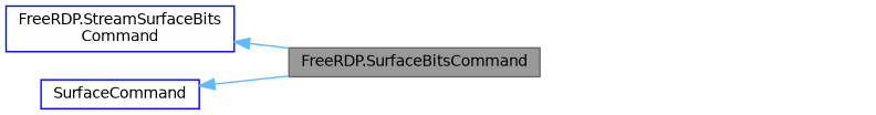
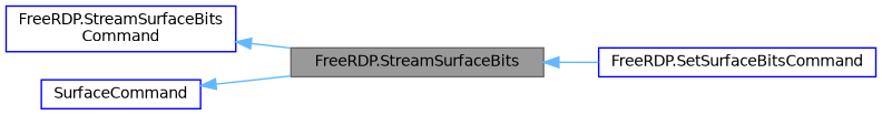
  digraph {
    rankdir=LR
    node [color=blue fillcolor=white fontname=Helvetica fontsize=10 shape=box style=filled]
    edge [color=steelblue1 dir=back fontname=Helvetica fontsize=10 labelfontname=Helvetica labelfontsize=10 style=solid]
-   n1 [color=gray40 fillcolor=grey60 fontcolor=black height=0.2 label="FreeRDP.SurfaceBitsCommand" width=0.4]
+   n1 [color=gray40 fillcolor=grey60 fontcolor=black height=0.2 label="FreeRDP.StreamSurfaceBits" width=0.4]
+   n2 [height=0.2 label="FreeRDP.SetSurfaceBitsCommand" width=0.4]
    n3 [height=0.2 label="FreeRDP.StreamSurfaceBits\lCommand" width=0.4]
    n4 [height=0.2 label=SurfaceCommand width=0.4]
+   n1 -> n2
    n3 -> n1
    n4 -> n1
  }
